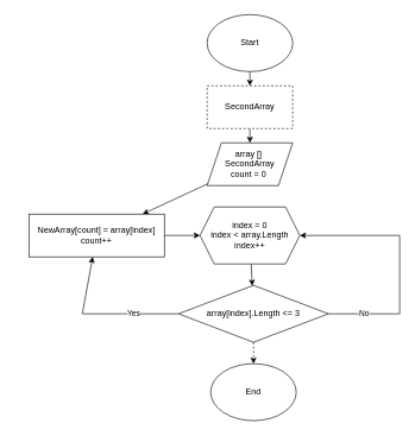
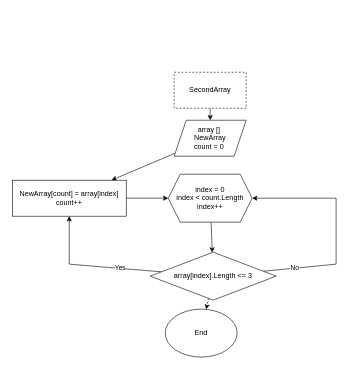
  <mxCell id="0" />
  <mxCell id="1" parent="0" />
- <mxCell id="2" value="" style="edgeStyle=none;html=1;rounded=0;" parent="1" source="3" target="5" edge="1"><mxGeometry relative="1" as="geometry" /></mxCell>
- <mxCell id="3" value="Start" style="ellipse;whiteSpace=wrap;html=1;rounded=0;" parent="1" vertex="1"><mxGeometry x="290" y="20" width="120" height="80" as="geometry" /></mxCell>
  <mxCell id="4" value="" style="edgeStyle=none;html=1;rounded=0;" parent="1" source="5" target="7" edge="1"><mxGeometry relative="1" as="geometry" /></mxCell>
  <mxCell id="5" value="SecondArray" style="rounded=0;whiteSpace=wrap;html=1;dashed=1;" parent="1" vertex="1"><mxGeometry x="290" y="120" width="120" height="60" as="geometry" /></mxCell>
  <mxCell id="6" value="" style="edgeStyle=none;html=1;rounded=0;" parent="1" source="7" target="15" edge="1"><mxGeometry relative="1" as="geometry" /></mxCell>
- <mxCell id="7" value="array []&amp;nbsp;&lt;br&gt;SecondArray&lt;br&gt;count = 0&amp;nbsp;" style="shape=parallelogram;perimeter=parallelogramPerimeter;whiteSpace=wrap;html=1;fixedSize=1;rounded=0;" parent="1" vertex="1"><mxGeometry x="290" y="200" width="120" height="60" as="geometry" /></mxCell>
+ <mxCell id="7" value="array []&amp;nbsp;&lt;br&gt;NewArray&lt;br&gt;count = 0&amp;nbsp;" style="shape=parallelogram;perimeter=parallelogramPerimeter;whiteSpace=wrap;html=1;fixedSize=1;rounded=0;" parent="1" vertex="1"><mxGeometry x="290" y="200" width="120" height="60" as="geometry" /></mxCell>
  <mxCell id="8" value="" style="edgeStyle=none;html=1;rounded=0;" parent="1" source="9" target="13" edge="1"><mxGeometry relative="1" as="geometry" /></mxCell>
- <mxCell id="9" value="index = 0&lt;br&gt;index &amp;lt; array.Length&lt;br&gt;index++" style="shape=hexagon;perimeter=hexagonPerimeter2;whiteSpace=wrap;html=1;fixedSize=1;rounded=0;" parent="1" vertex="1"><mxGeometry x="280" y="290" width="140" height="80" as="geometry" /></mxCell>
+ <mxCell id="9" value="index = 0&lt;br&gt;index &amp;lt; count.Length&lt;br&gt;index++" style="shape=hexagon;perimeter=hexagonPerimeter2;whiteSpace=wrap;html=1;fixedSize=1;rounded=0;" parent="1" vertex="1"><mxGeometry x="280" y="290" width="140" height="80" as="geometry" /></mxCell>
  <mxCell id="10" value="No" style="edgeStyle=none;html=1;entryX=1;entryY=0.5;entryDx=0;entryDy=0;rounded=0;" parent="1" source="13" target="9" edge="1"><mxGeometry x="-0.714" relative="1" as="geometry"><Array as="points"><mxPoint x="560" y="440" /><mxPoint x="560" y="330" /></Array><mxPoint as="offset" /></mxGeometry></mxCell>
  <mxCell id="11" value="Yes" style="edgeStyle=none;html=1;rounded=0;" parent="1" source="13" target="15" edge="1"><mxGeometry x="-0.415" relative="1" as="geometry"><Array as="points"><mxPoint x="115" y="440" /></Array><mxPoint as="offset" /></mxGeometry></mxCell>
  <mxCell id="12" value="" style="edgeStyle=none;html=1;rounded=0;dashed=1;" parent="1" source="13" target="16" edge="1"><mxGeometry relative="1" as="geometry" /></mxCell>
- <mxCell id="13" value="array[index].Length &amp;lt;= 3" style="rhombus;whiteSpace=wrap;html=1;rounded=0;" parent="1" vertex="1"><mxGeometry x="250" y="400" width="210" height="80" as="geometry" /></mxCell>
+ <mxCell id="13" value="array[index].Length &amp;lt;= 3" style="rhombus;whiteSpace=wrap;html=1;rounded=0;" parent="1" vertex="1"><mxGeometry x="250" y="420" width="210" height="80" as="geometry" /></mxCell>
  <mxCell id="14" value="" style="edgeStyle=none;html=1;rounded=0;" parent="1" source="15" target="9" edge="1"><mxGeometry relative="1" as="geometry" /></mxCell>
- <mxCell id="15" value="NewArray[count] = array[index]&lt;br&gt;count++&lt;br&gt;" style="whiteSpace=wrap;html=1;rounded=0;" parent="1" vertex="1"><mxGeometry x="40" y="300" width="190" height="60" as="geometry" /></mxCell>
- <mxCell id="16" value="End" style="ellipse;whiteSpace=wrap;html=1;rounded=0;" parent="1" vertex="1"><mxGeometry x="295" y="510" width="120" height="80" as="geometry" /></mxCell>
+ <mxCell id="15" value="NewArray[count] = array[index]&lt;br&gt;count++&lt;br&gt;" style="whiteSpace=wrap;html=1;rounded=0;" parent="1" vertex="1"><mxGeometry x="20" y="300" width="190" height="60" as="geometry" /></mxCell>
+ <mxCell id="16" value="End" style="ellipse;whiteSpace=wrap;html=1;rounded=0;" parent="1" vertex="1"><mxGeometry x="275" y="515" width="120" height="80" as="geometry" /></mxCell>
